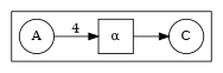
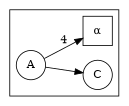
  digraph {
    rankdir=LR
    node [shape=circle]
    n1 [label=A]
    n2 [label=C]
    n3 [label=<&#945;> shape=square]
    subgraph cluster_1 {
      n1
      n2
      n3
    }
    n1 -> n3 [label=4]
-   n3 -> n2
+   n1 -> n2
  }
